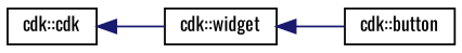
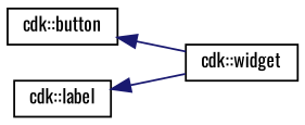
  digraph {
    fontname=Oswald
    rankdir=LR
    node [color=black fillcolor=white fontname=Oswald fontsize=10 shape=record style=filled]
    edge [color=midnightblue dir=back fontname=Oswald fontsize=10 labelfontname=Helvetica labelfontsize=10 style=solid]
    n1 [height=0.2 label="cdk::widget" width=0.4]
    n2 [height=0.2 label="cdk::button" width=0.4]
-   n3 [height=0.2 label="cdk::cdk" width=0.4]
-   n1 -> n2
+   n3 [height=0.2 label="cdk::label" width=0.4]
+   n2 -> n1
    n3 -> n1
  }
